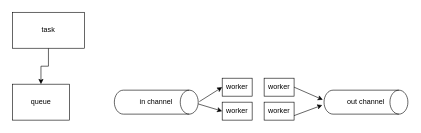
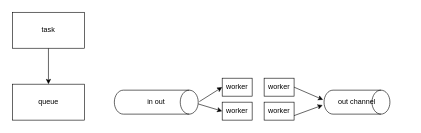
  <mxCell id="0" />
  <mxCell id="1" parent="0" />
  <mxCell id="2" style="edgeStyle=orthogonalEdgeStyle;rounded=0;orthogonalLoop=1;jettySize=auto;html=1;exitX=0.5;exitY=1;exitDx=0;exitDy=0;entryX=0.5;entryY=0;entryDx=0;entryDy=0;" edge="1" parent="1" source="3" target="5"><mxGeometry relative="1" as="geometry" /></mxCell>
  <mxCell id="3" value="task" style="rounded=0;whiteSpace=wrap;html=1;" vertex="1" parent="1"><mxGeometry x="20" y="20" width="120" height="60" as="geometry" /></mxCell>
  <mxCell id="4" value="worker" style="rounded=0;whiteSpace=wrap;html=1;" vertex="1" parent="1"><mxGeometry x="370" y="130" width="50" height="30" as="geometry" /></mxCell>
- <mxCell id="5" value="queue" style="rounded=0;whiteSpace=wrap;html=1;" vertex="1" parent="1"><mxGeometry x="20" y="140" width="95" height="60" as="geometry" /></mxCell>
- <mxCell id="6" value="in channel" style="shape=cylinder2;whiteSpace=wrap;html=1;boundedLbl=1;backgroundOutline=1;size=15;direction=south;" vertex="1" parent="1"><mxGeometry x="190" y="150" width="140" height="40" as="geometry" /></mxCell>
- <mxCell id="7" value="out channel" style="shape=cylinder2;whiteSpace=wrap;html=1;boundedLbl=1;backgroundOutline=1;size=15;direction=south;" vertex="1" parent="1"><mxGeometry x="540" y="150" width="140" height="40" as="geometry" /></mxCell>
+ <mxCell id="5" value="queue" style="rounded=0;whiteSpace=wrap;html=1;" vertex="1" parent="1"><mxGeometry x="20" y="140" width="120" height="60" as="geometry" /></mxCell>
+ <mxCell id="6" value="in out" style="shape=cylinder2;whiteSpace=wrap;html=1;boundedLbl=1;backgroundOutline=1;size=15;direction=south;" vertex="1" parent="1"><mxGeometry x="190" y="150" width="140" height="40" as="geometry" /></mxCell>
+ <mxCell id="7" value="out channel" style="shape=cylinder2;whiteSpace=wrap;html=1;boundedLbl=1;backgroundOutline=1;size=15;direction=south;" vertex="1" parent="1"><mxGeometry x="540" y="150" width="110" height="40" as="geometry" /></mxCell>
  <mxCell id="8" value="worker" style="rounded=0;whiteSpace=wrap;html=1;" vertex="1" parent="1"><mxGeometry x="440" y="130" width="50" height="30" as="geometry" /></mxCell>
  <mxCell id="9" value="worker" style="rounded=0;whiteSpace=wrap;html=1;" vertex="1" parent="1"><mxGeometry x="370" y="170" width="50" height="30" as="geometry" /></mxCell>
  <mxCell id="10" value="worker" style="rounded=0;whiteSpace=wrap;html=1;" vertex="1" parent="1"><mxGeometry x="440" y="170" width="50" height="30" as="geometry" /></mxCell>
  <mxCell id="11" value="" style="endArrow=classic;html=1;exitX=0.475;exitY=-0.014;exitDx=0;exitDy=0;exitPerimeter=0;entryX=0;entryY=0.5;entryDx=0;entryDy=0;" edge="1" parent="1" source="6" target="4"><mxGeometry width="50" height="50" relative="1" as="geometry"><mxPoint x="410" y="200" as="sourcePoint" /><mxPoint x="460" y="150" as="targetPoint" /></mxGeometry></mxCell>
  <mxCell id="12" value="" style="endArrow=classic;html=1;exitX=0.575;exitY=0;exitDx=0;exitDy=0;exitPerimeter=0;entryX=0;entryY=0.5;entryDx=0;entryDy=0;" edge="1" parent="1" source="6" target="9"><mxGeometry width="50" height="50" relative="1" as="geometry"><mxPoint x="410" y="200" as="sourcePoint" /><mxPoint x="460" y="150" as="targetPoint" /></mxGeometry></mxCell>
  <mxCell id="13" value="" style="endArrow=classic;html=1;exitX=1;exitY=0.5;exitDx=0;exitDy=0;entryX=0.4;entryY=1.014;entryDx=0;entryDy=0;entryPerimeter=0;" edge="1" parent="1" source="8" target="7"><mxGeometry width="50" height="50" relative="1" as="geometry"><mxPoint x="410" y="200" as="sourcePoint" /><mxPoint x="520" y="180" as="targetPoint" /></mxGeometry></mxCell>
  <mxCell id="14" value="" style="endArrow=classic;html=1;exitX=1;exitY=0.75;exitDx=0;exitDy=0;entryX=0.625;entryY=1.021;entryDx=0;entryDy=0;entryPerimeter=0;" edge="1" parent="1" source="10" target="7"><mxGeometry width="50" height="50" relative="1" as="geometry"><mxPoint x="410" y="200" as="sourcePoint" /><mxPoint x="460" y="150" as="targetPoint" /></mxGeometry></mxCell>
